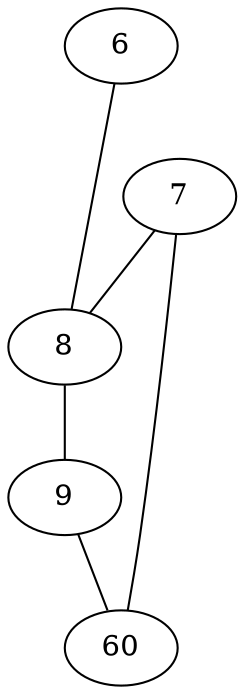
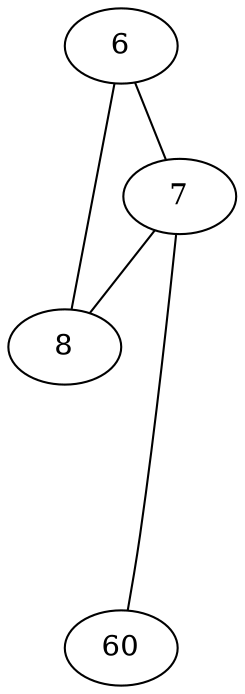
  graph {
    6
    7
    8
    n4 [label=60]
-   9
+   6 -- 7
    6 -- 8
    7 -- 8
    7 -- n4
-   8 -- 9
-   9 -- n4
  }
